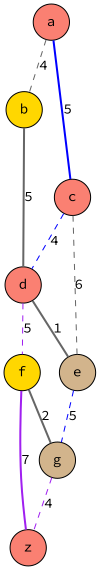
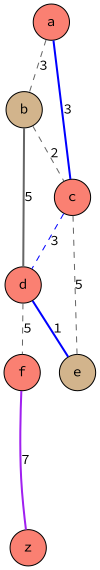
  graph {
    fontname="Source Code Pro"
    node [fillcolor=salmon fontname="Source Code Pro" shape=circle style=filled]
    edge [color=gray40 fontname="Source Code Pro" style=dashed]
-   b [fillcolor=gold]
+   b [fillcolor=tan]
    a
    c
    d
    e [fillcolor=tan]
-   f [fillcolor=gold]
-   g [fillcolor=tan]
+   f
    z
+   b -- c [label=2]
    b -- d [label=5 style=bold]
-   a -- b [label=4]
-   a -- c [color=blue label=5 style=bold]
-   c -- d [color=blue label=4]
-   c -- e [label=6]
-   d -- e [label=1 style=bold]
-   d -- f [color=purple label=5]
-   e -- g [color=blue label=5]
-   f -- g [label=2 style=bold]
+   a -- b [label=3]
+   a -- c [color=blue label=3 style=bold]
+   c -- d [color=blue label=3]
+   c -- e [label=5]
+   d -- e [color=blue label=1 style=bold]
+   d -- f [label=5]
    f -- z [color=purple label=7 style=bold]
-   g -- z [color=purple label=4]
  }
